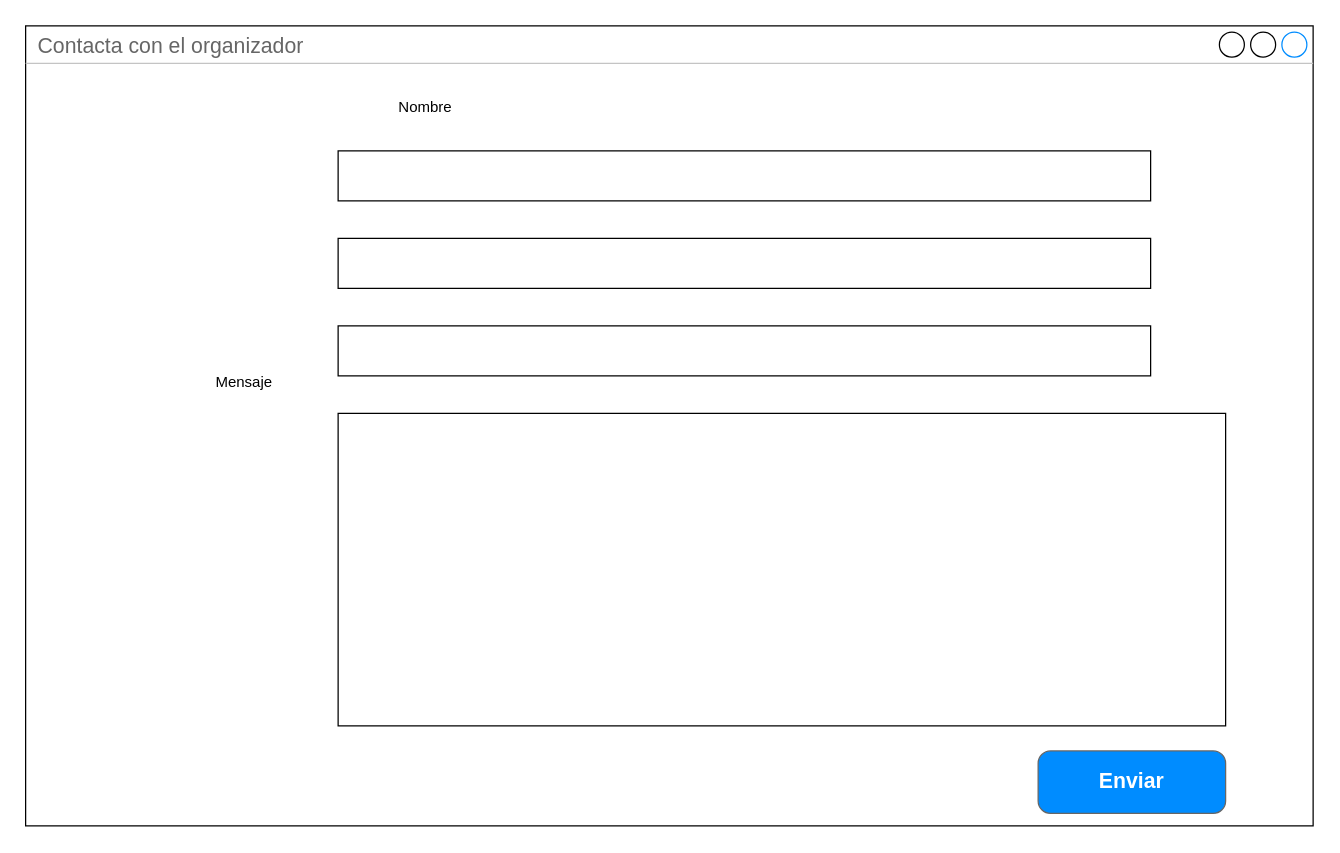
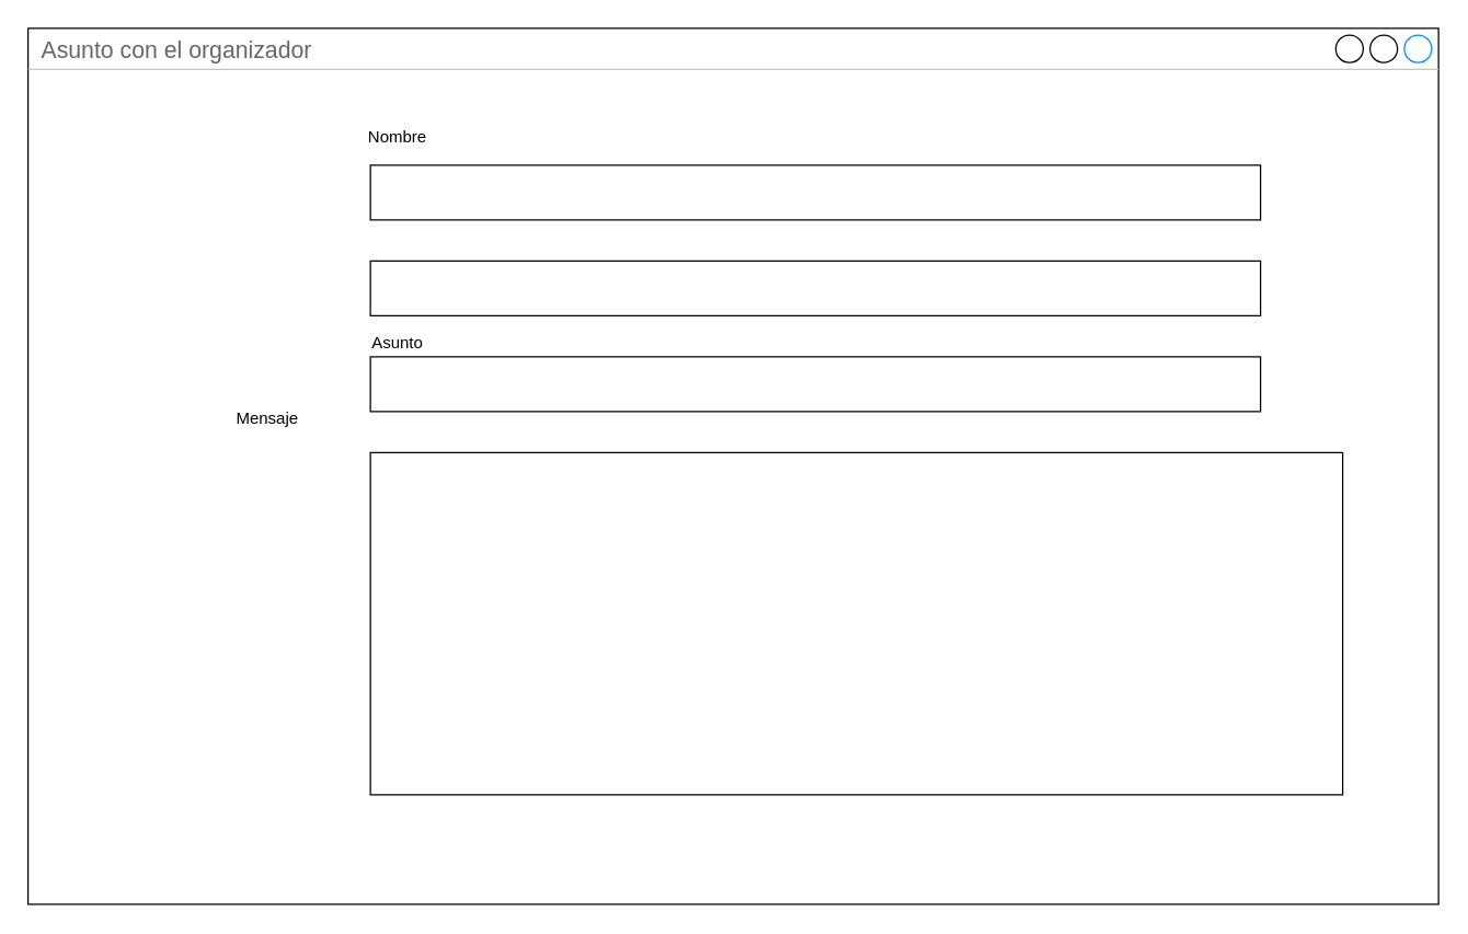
  <mxCell id="0" />
  <mxCell id="1" parent="0" />
- <mxCell id="2" value="Contacta con el organizador" style="strokeWidth=1;shadow=0;dashed=0;align=center;html=1;shape=mxgraph.mockup.containers.window;align=left;verticalAlign=top;spacingLeft=8;strokeColor2=#008cff;strokeColor3=#c4c4c4;fontColor=#666666;mainText=;fontSize=17;labelBackgroundColor=none;" vertex="1" parent="1"><mxGeometry x="20" y="20" width="1030" height="640" as="geometry" /></mxCell>
+ <mxCell id="2" value="Asunto con el organizador" style="strokeWidth=1;shadow=0;dashed=0;align=center;html=1;shape=mxgraph.mockup.containers.window;align=left;verticalAlign=top;spacingLeft=8;strokeColor2=#008cff;strokeColor3=#c4c4c4;fontColor=#666666;mainText=;fontSize=17;labelBackgroundColor=none;" vertex="1" parent="1"><mxGeometry x="20" y="20" width="1030" height="640" as="geometry" /></mxCell>
  <mxCell id="3" value="" style="rounded=0;whiteSpace=wrap;html=1;" vertex="1" parent="1"><mxGeometry x="270" y="120" width="650" height="40" as="geometry" /></mxCell>
  <mxCell id="4" value="" style="rounded=0;whiteSpace=wrap;html=1;" vertex="1" parent="1"><mxGeometry x="270" y="190" width="650" height="40" as="geometry" /></mxCell>
  <mxCell id="5" value="" style="rounded=0;whiteSpace=wrap;html=1;" vertex="1" parent="1"><mxGeometry x="270" y="260" width="650" height="40" as="geometry" /></mxCell>
  <mxCell id="6" value="" style="rounded=0;whiteSpace=wrap;html=1;" vertex="1" parent="1"><mxGeometry x="270" y="330" width="710" height="250" as="geometry" /></mxCell>
- <mxCell id="7" value="Enviar" style="strokeWidth=1;shadow=0;dashed=0;align=center;html=1;shape=mxgraph.mockup.buttons.button;strokeColor=#666666;fontColor=#ffffff;mainText=;buttonStyle=round;fontSize=17;fontStyle=1;fillColor=#008cff;whiteSpace=wrap;" vertex="1" parent="1"><mxGeometry x="830" y="600" width="150" height="50" as="geometry" /></mxCell>
- <mxCell id="8" value="Nombre" style="text;html=1;strokeColor=none;fillColor=none;align=center;verticalAlign=middle;whiteSpace=wrap;rounded=0;" vertex="1" parent="1"><mxGeometry x="320" y="75" width="40" height="20" as="geometry" /></mxCell>
+ <mxCell id="8" value="Nombre" style="text;html=1;strokeColor=none;fillColor=none;align=center;verticalAlign=middle;whiteSpace=wrap;rounded=0;" vertex="1" parent="1"><mxGeometry x="270" y="90" width="40" height="20" as="geometry" /></mxCell>
+ <mxCell id="9" value="Asunto" style="text;html=1;strokeColor=none;fillColor=none;align=center;verticalAlign=middle;whiteSpace=wrap;rounded=0;" vertex="1" parent="1"><mxGeometry x="270" y="240" width="40" height="20" as="geometry" /></mxCell>
  <mxCell id="10" value="Mensaje" style="text;html=1;strokeColor=none;fillColor=none;align=center;verticalAlign=middle;whiteSpace=wrap;rounded=0;" vertex="1" parent="1"><mxGeometry x="175" y="295" width="40" height="20" as="geometry" /></mxCell>
